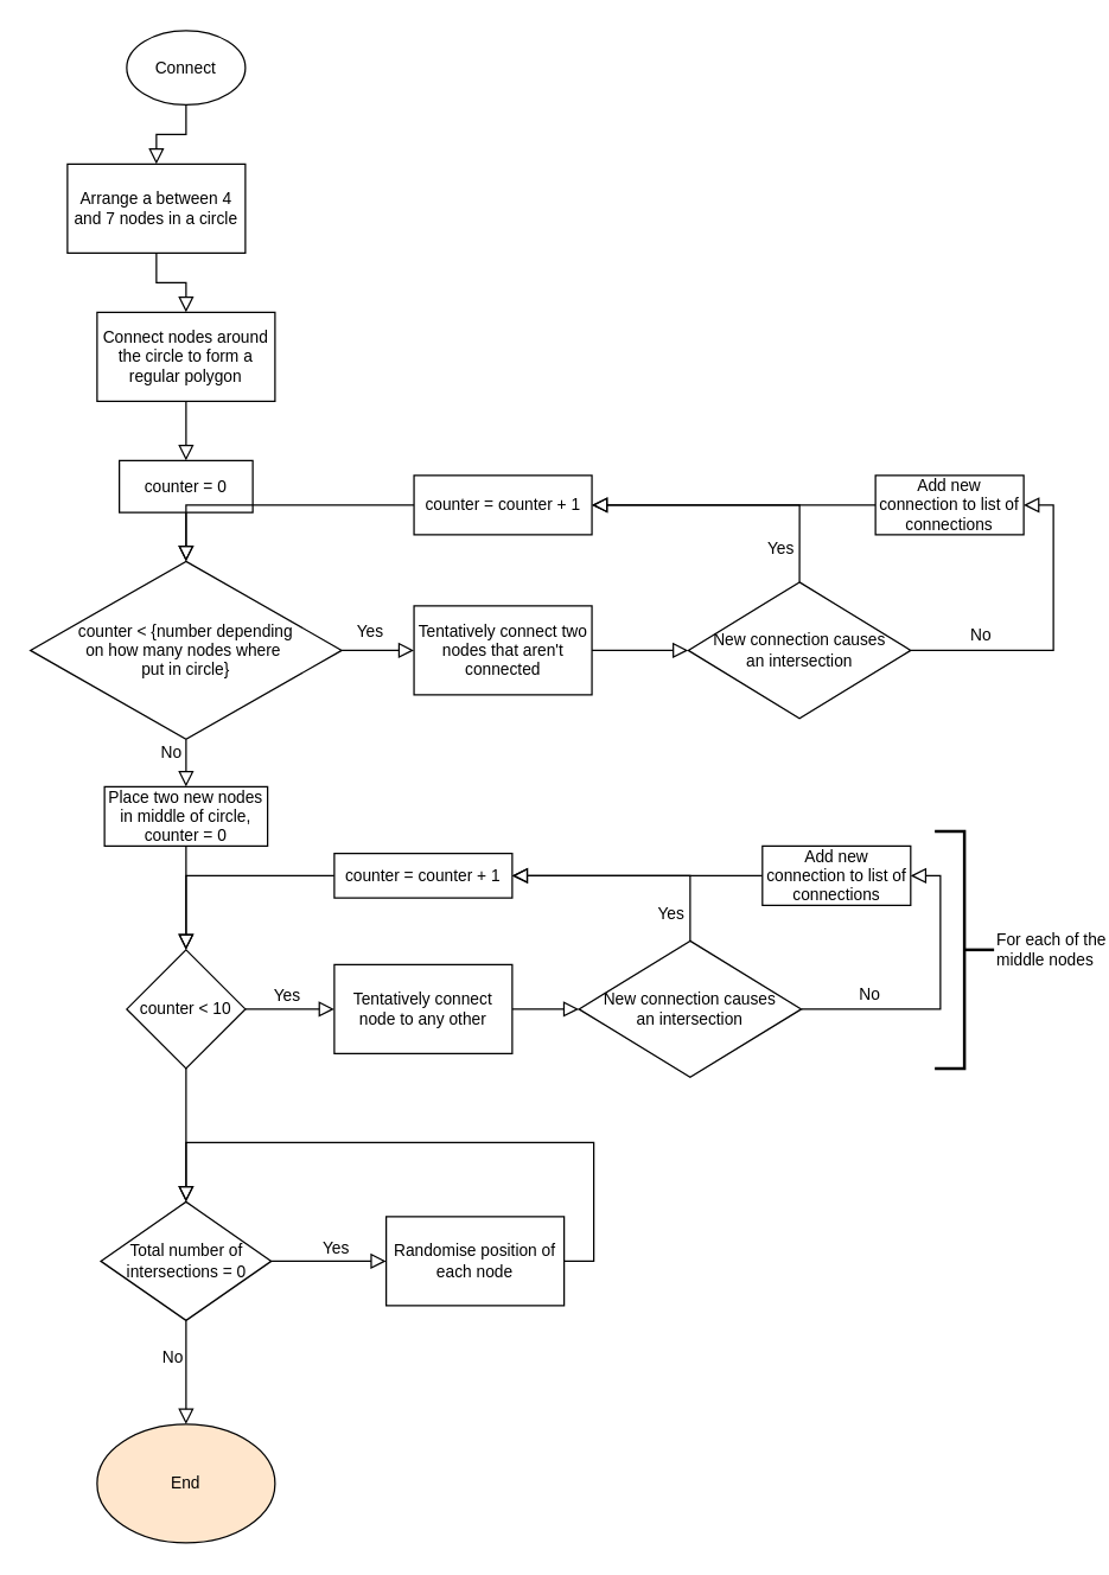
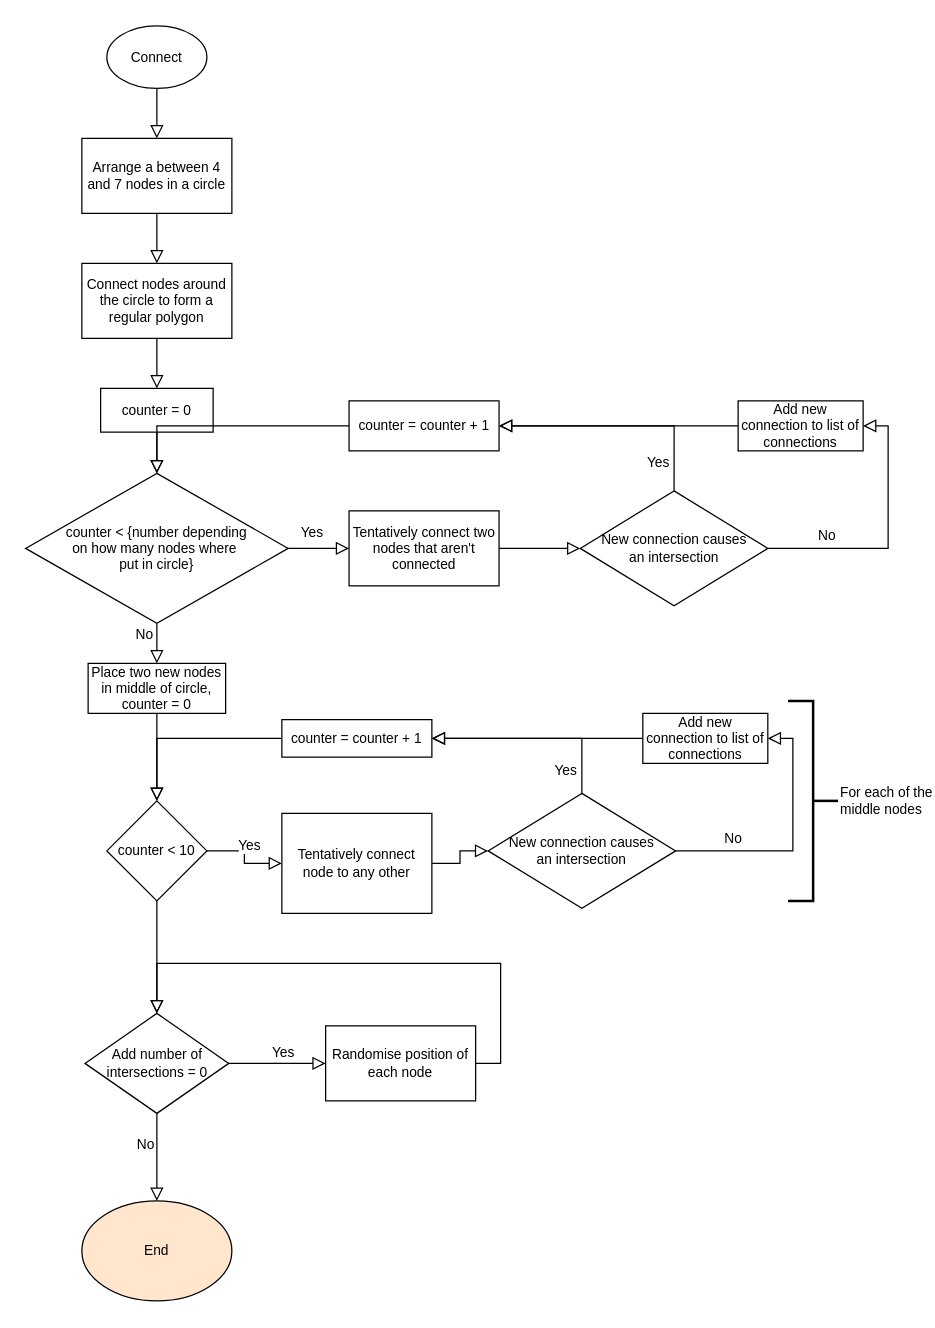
  <mxCell id="0" />
  <mxCell id="1" parent="0" />
  <mxCell id="2" value="" style="edgeStyle=orthogonalEdgeStyle;shape=connector;rounded=0;orthogonalLoop=1;jettySize=auto;html=1;shadow=0;labelBackgroundColor=none;strokeColor=default;strokeWidth=1;align=center;verticalAlign=middle;fontFamily=Helvetica;fontSize=11;fontColor=default;endArrow=block;endFill=0;endSize=8;" edge="1" parent="1" source="3" target="5"><mxGeometry relative="1" as="geometry" /></mxCell>
  <mxCell id="3" value="Connect" style="ellipse;whiteSpace=wrap;html=1;fontFamily=Helvetica;fontSize=11;fontColor=default;" vertex="1" parent="1"><mxGeometry x="85" y="20" width="80" height="50" as="geometry" /></mxCell>
  <mxCell id="4" value="" style="edgeStyle=orthogonalEdgeStyle;shape=connector;rounded=0;orthogonalLoop=1;jettySize=auto;html=1;shadow=0;labelBackgroundColor=none;strokeColor=default;strokeWidth=1;align=center;verticalAlign=middle;fontFamily=Helvetica;fontSize=11;fontColor=default;endArrow=block;endFill=0;endSize=8;deletable=1;" edge="1" parent="1" source="5" target="7"><mxGeometry relative="1" as="geometry" /></mxCell>
- <mxCell id="5" value="Arrange a between 4 and 7 nodes in a circle" style="whiteSpace=wrap;html=1;fontSize=11;" vertex="1" parent="1"><mxGeometry x="45" y="110" width="120" height="60" as="geometry" /></mxCell>
+ <mxCell id="5" value="Arrange a between 4 and 7 nodes in a circle" style="whiteSpace=wrap;html=1;fontSize=11;" vertex="1" parent="1"><mxGeometry x="65" y="110" width="120" height="60" as="geometry" /></mxCell>
  <mxCell id="6" value="" style="edgeStyle=orthogonalEdgeStyle;shape=connector;rounded=0;orthogonalLoop=1;jettySize=auto;html=1;shadow=0;labelBackgroundColor=none;strokeColor=default;strokeWidth=1;align=center;verticalAlign=middle;fontFamily=Helvetica;fontSize=11;fontColor=default;endArrow=block;endFill=0;endSize=8;" edge="1" parent="1" source="7" target="9"><mxGeometry relative="1" as="geometry" /></mxCell>
  <mxCell id="7" value="Connect nodes around the circle to form a regular polygon" style="whiteSpace=wrap;html=1;fontSize=11;" vertex="1" parent="1"><mxGeometry x="65" y="210" width="120" height="60" as="geometry" /></mxCell>
  <mxCell id="8" value="" style="edgeStyle=orthogonalEdgeStyle;shape=connector;rounded=0;orthogonalLoop=1;jettySize=auto;html=1;shadow=0;labelBackgroundColor=none;strokeColor=default;strokeWidth=1;align=center;verticalAlign=middle;fontFamily=Helvetica;fontSize=11;fontColor=default;endArrow=block;endFill=0;endSize=8;" edge="1" parent="1" source="9" target="14"><mxGeometry relative="1" as="geometry" /></mxCell>
  <mxCell id="9" value="counter = 0" style="whiteSpace=wrap;html=1;fontSize=11;" vertex="1" parent="1"><mxGeometry x="80" y="310" width="90" height="35" as="geometry" /></mxCell>
  <mxCell id="10" value="" style="edgeStyle=orthogonalEdgeStyle;shape=connector;rounded=0;orthogonalLoop=1;jettySize=auto;html=1;shadow=0;labelBackgroundColor=none;strokeColor=default;strokeWidth=1;align=center;verticalAlign=middle;fontFamily=Helvetica;fontSize=11;fontColor=default;endArrow=block;endFill=0;endSize=8;" edge="1" parent="1" source="14" target="16"><mxGeometry relative="1" as="geometry" /></mxCell>
  <mxCell id="11" value="Yes" style="edgeLabel;html=1;align=center;verticalAlign=middle;resizable=0;points=[];fontSize=11;fontFamily=Helvetica;fontColor=default;" vertex="1" connectable="0" parent="10"><mxGeometry x="-0.264" y="3" relative="1" as="geometry"><mxPoint y="-11" as="offset" /></mxGeometry></mxCell>
  <mxCell id="12" style="edgeStyle=orthogonalEdgeStyle;shape=connector;rounded=0;orthogonalLoop=1;jettySize=auto;html=1;exitX=0.5;exitY=1;exitDx=0;exitDy=0;entryX=0.5;entryY=0;entryDx=0;entryDy=0;shadow=0;labelBackgroundColor=none;strokeColor=default;strokeWidth=1;align=center;verticalAlign=middle;fontFamily=Helvetica;fontSize=11;fontColor=default;endArrow=block;endFill=0;endSize=8;" edge="1" parent="1" source="14" target="27"><mxGeometry relative="1" as="geometry" /></mxCell>
  <mxCell id="13" value="No" style="edgeLabel;html=1;align=center;verticalAlign=middle;resizable=0;points=[];fontSize=11;fontFamily=Helvetica;fontColor=default;" vertex="1" connectable="0" parent="12"><mxGeometry x="-0.283" y="-1" relative="1" as="geometry"><mxPoint x="-10" y="-3" as="offset" /></mxGeometry></mxCell>
  <mxCell id="14" value="&lt;blockquote style=&quot;margin: 0 0 0 40px; border: none; padding: 0px;&quot;&gt;&lt;/blockquote&gt;&lt;span style=&quot;background-color: initial;&quot;&gt;&lt;div style=&quot;&quot;&gt;&lt;span style=&quot;background-color: initial;&quot;&gt;counter &amp;lt; {number depending&lt;/span&gt;&lt;/div&gt;&lt;div style=&quot;&quot;&gt;&lt;span style=&quot;background-color: initial;&quot;&gt;on&amp;nbsp;&lt;/span&gt;&lt;span style=&quot;background-color: initial;&quot;&gt;how many nodes where&amp;nbsp;&lt;/span&gt;&lt;/div&gt;&lt;div style=&quot;&quot;&gt;&lt;span style=&quot;background-color: initial;&quot;&gt;put in circle}&lt;/span&gt;&lt;/div&gt;&lt;/span&gt;" style="rhombus;whiteSpace=wrap;html=1;fontSize=11;" vertex="1" parent="1"><mxGeometry x="20" y="378" width="210" height="120" as="geometry" /></mxCell>
  <mxCell id="15" value="" style="edgeStyle=orthogonalEdgeStyle;shape=connector;rounded=0;orthogonalLoop=1;jettySize=auto;html=1;shadow=0;labelBackgroundColor=none;strokeColor=default;strokeWidth=1;align=center;verticalAlign=middle;fontFamily=Helvetica;fontSize=11;fontColor=default;endArrow=block;endFill=0;endSize=8;" edge="1" parent="1" source="16" target="21"><mxGeometry relative="1" as="geometry" /></mxCell>
  <mxCell id="16" value="Tentatively connect two nodes that aren't connected" style="whiteSpace=wrap;html=1;fontSize=11;" vertex="1" parent="1"><mxGeometry x="278.75" y="408" width="120" height="60" as="geometry" /></mxCell>
  <mxCell id="17" value="" style="edgeStyle=orthogonalEdgeStyle;shape=connector;rounded=0;orthogonalLoop=1;jettySize=auto;html=1;shadow=0;labelBackgroundColor=none;strokeColor=default;strokeWidth=1;align=center;verticalAlign=middle;fontFamily=Helvetica;fontSize=11;fontColor=default;endArrow=block;endFill=0;endSize=8;entryX=1;entryY=0.5;entryDx=0;entryDy=0;exitX=0.5;exitY=0;exitDx=0;exitDy=0;" edge="1" parent="1" source="21" target="25"><mxGeometry relative="1" as="geometry" /></mxCell>
  <mxCell id="18" value="Yes" style="edgeLabel;html=1;align=center;verticalAlign=middle;resizable=0;points=[];fontSize=11;fontFamily=Helvetica;fontColor=default;" vertex="1" connectable="0" parent="17"><mxGeometry x="0.042" relative="1" as="geometry"><mxPoint x="35" y="28" as="offset" /></mxGeometry></mxCell>
  <mxCell id="19" style="edgeStyle=orthogonalEdgeStyle;shape=connector;rounded=0;orthogonalLoop=1;jettySize=auto;html=1;exitX=1;exitY=0.5;exitDx=0;exitDy=0;entryX=1;entryY=0.5;entryDx=0;entryDy=0;shadow=0;labelBackgroundColor=none;strokeColor=default;strokeWidth=1;align=center;verticalAlign=middle;fontFamily=Helvetica;fontSize=11;fontColor=default;endArrow=block;endFill=0;endSize=8;" edge="1" parent="1" source="21" target="23"><mxGeometry relative="1" as="geometry" /></mxCell>
  <mxCell id="20" value="No" style="edgeLabel;html=1;align=center;verticalAlign=middle;resizable=0;points=[];fontSize=11;fontFamily=Helvetica;fontColor=default;" vertex="1" connectable="0" parent="19"><mxGeometry x="-0.566" y="2" relative="1" as="geometry"><mxPoint x="1" y="-9" as="offset" /></mxGeometry></mxCell>
  <mxCell id="21" value="New connection causes&lt;br&gt;an intersection" style="rhombus;whiteSpace=wrap;html=1;fontSize=11;" vertex="1" parent="1"><mxGeometry x="463.75" y="392" width="150" height="92" as="geometry" /></mxCell>
  <mxCell id="22" style="edgeStyle=orthogonalEdgeStyle;shape=connector;rounded=0;orthogonalLoop=1;jettySize=auto;html=1;exitX=0;exitY=0.5;exitDx=0;exitDy=0;entryX=1;entryY=0.5;entryDx=0;entryDy=0;shadow=0;labelBackgroundColor=none;strokeColor=default;strokeWidth=1;align=center;verticalAlign=middle;fontFamily=Helvetica;fontSize=11;fontColor=default;endArrow=block;endFill=0;endSize=8;" edge="1" parent="1" source="23" target="25"><mxGeometry relative="1" as="geometry" /></mxCell>
  <mxCell id="23" value="Add new connection to list of connections" style="rounded=0;whiteSpace=wrap;html=1;fontFamily=Helvetica;fontSize=11;fontColor=default;" vertex="1" parent="1"><mxGeometry x="590" y="320" width="100" height="40" as="geometry" /></mxCell>
  <mxCell id="24" style="edgeStyle=orthogonalEdgeStyle;shape=connector;rounded=0;orthogonalLoop=1;jettySize=auto;html=1;entryX=0.5;entryY=0;entryDx=0;entryDy=0;shadow=0;labelBackgroundColor=none;strokeColor=default;strokeWidth=1;align=center;verticalAlign=middle;fontFamily=Helvetica;fontSize=11;fontColor=default;endArrow=block;endFill=0;endSize=8;" edge="1" parent="1" source="25" target="14"><mxGeometry relative="1" as="geometry" /></mxCell>
  <mxCell id="25" value="counter = counter + 1" style="whiteSpace=wrap;html=1;fontSize=11;" vertex="1" parent="1"><mxGeometry x="278.75" y="320" width="120" height="40" as="geometry" /></mxCell>
  <mxCell id="26" value="" style="edgeStyle=orthogonalEdgeStyle;shape=connector;rounded=0;orthogonalLoop=1;jettySize=auto;html=1;shadow=0;labelBackgroundColor=none;strokeColor=default;strokeWidth=1;align=center;verticalAlign=middle;fontFamily=Helvetica;fontSize=11;fontColor=default;endArrow=block;endFill=0;endSize=8;" edge="1" parent="1" source="27" target="31"><mxGeometry relative="1" as="geometry" /></mxCell>
  <mxCell id="27" value="Place two new nodes in middle of circle, counter = 0" style="whiteSpace=wrap;html=1;fontSize=11;" vertex="1" parent="1"><mxGeometry x="70" y="530" width="110" height="40" as="geometry" /></mxCell>
  <mxCell id="28" value="" style="edgeStyle=orthogonalEdgeStyle;shape=connector;rounded=0;orthogonalLoop=1;jettySize=auto;html=1;shadow=0;labelBackgroundColor=none;strokeColor=default;strokeWidth=1;align=center;verticalAlign=middle;fontFamily=Helvetica;fontSize=11;fontColor=default;endArrow=block;endFill=0;endSize=8;" edge="1" parent="1" source="31" target="33"><mxGeometry relative="1" as="geometry" /></mxCell>
  <mxCell id="29" value="Yes" style="edgeLabel;html=1;align=center;verticalAlign=middle;resizable=0;points=[];fontSize=11;fontFamily=Helvetica;fontColor=default;" vertex="1" connectable="0" parent="28"><mxGeometry x="-0.085" y="3" relative="1" as="geometry"><mxPoint y="-7" as="offset" /></mxGeometry></mxCell>
  <mxCell id="30" value="" style="edgeStyle=orthogonalEdgeStyle;shape=connector;rounded=0;orthogonalLoop=1;jettySize=auto;html=1;shadow=0;labelBackgroundColor=none;strokeColor=default;strokeWidth=1;align=center;verticalAlign=middle;fontFamily=Helvetica;fontSize=11;fontColor=default;endArrow=block;endFill=0;endSize=8;" edge="1" parent="1" source="31" target="48"><mxGeometry relative="1" as="geometry" /></mxCell>
  <mxCell id="31" value="counter &amp;lt; 10" style="rhombus;whiteSpace=wrap;html=1;fontSize=11;" vertex="1" parent="1"><mxGeometry x="85" y="640" width="80" height="80" as="geometry" /></mxCell>
  <mxCell id="32" style="edgeStyle=orthogonalEdgeStyle;shape=connector;rounded=0;orthogonalLoop=1;jettySize=auto;html=1;exitX=1;exitY=0.5;exitDx=0;exitDy=0;entryX=0;entryY=0.5;entryDx=0;entryDy=0;shadow=0;labelBackgroundColor=none;strokeColor=default;strokeWidth=1;align=center;verticalAlign=middle;fontFamily=Helvetica;fontSize=11;fontColor=default;endArrow=block;endFill=0;endSize=8;" edge="1" parent="1" source="33" target="39"><mxGeometry relative="1" as="geometry" /></mxCell>
- <mxCell id="33" value="Tentatively connect node to any other" style="whiteSpace=wrap;html=1;fontSize=11;" vertex="1" parent="1"><mxGeometry x="225" y="650" width="120" height="60" as="geometry" /></mxCell>
+ <mxCell id="33" value="Tentatively connect node to any other" style="whiteSpace=wrap;html=1;fontSize=11;" vertex="1" parent="1"><mxGeometry x="225" y="650" width="120" height="80" as="geometry" /></mxCell>
  <mxCell id="34" value="For each of the&lt;br&gt;middle nodes" style="strokeWidth=2;html=1;shape=mxgraph.flowchart.annotation_2;align=left;labelPosition=right;pointerEvents=1;fontFamily=Helvetica;fontSize=11;fontColor=default;rotation=0;flipH=1;" vertex="1" parent="1"><mxGeometry x="630" y="560" width="40" height="160" as="geometry" /></mxCell>
  <mxCell id="35" style="edgeStyle=orthogonalEdgeStyle;shape=connector;rounded=0;orthogonalLoop=1;jettySize=auto;html=1;exitX=1;exitY=0.5;exitDx=0;exitDy=0;entryX=1;entryY=0.5;entryDx=0;entryDy=0;shadow=0;labelBackgroundColor=none;strokeColor=default;strokeWidth=1;align=center;verticalAlign=middle;fontFamily=Helvetica;fontSize=11;fontColor=default;endArrow=block;endFill=0;endSize=8;" edge="1" source="39" target="41" parent="1"><mxGeometry relative="1" as="geometry" /></mxCell>
  <mxCell id="36" value="No" style="edgeLabel;html=1;align=center;verticalAlign=middle;resizable=0;points=[];fontSize=11;fontFamily=Helvetica;fontColor=default;" vertex="1" connectable="0" parent="35"><mxGeometry x="-0.566" y="2" relative="1" as="geometry"><mxPoint x="1" y="-9" as="offset" /></mxGeometry></mxCell>
  <mxCell id="37" style="edgeStyle=orthogonalEdgeStyle;shape=connector;rounded=0;orthogonalLoop=1;jettySize=auto;html=1;exitX=0.5;exitY=0;exitDx=0;exitDy=0;entryX=1;entryY=0.5;entryDx=0;entryDy=0;shadow=0;labelBackgroundColor=none;strokeColor=default;strokeWidth=1;align=center;verticalAlign=middle;fontFamily=Helvetica;fontSize=11;fontColor=default;endArrow=block;endFill=0;endSize=8;" edge="1" parent="1" source="39" target="43"><mxGeometry relative="1" as="geometry" /></mxCell>
  <mxCell id="38" value="Yes" style="edgeLabel;html=1;align=center;verticalAlign=middle;resizable=0;points=[];fontSize=11;fontFamily=Helvetica;fontColor=default;" vertex="1" connectable="0" parent="37"><mxGeometry x="-0.684" y="1" relative="1" as="geometry"><mxPoint x="-13" y="7" as="offset" /></mxGeometry></mxCell>
  <mxCell id="39" value="New connection causes&lt;br&gt;an intersection" style="rhombus;whiteSpace=wrap;html=1;fontSize=11;" vertex="1" parent="1"><mxGeometry x="390" y="634" width="150" height="92" as="geometry" /></mxCell>
  <mxCell id="40" style="edgeStyle=orthogonalEdgeStyle;shape=connector;rounded=0;orthogonalLoop=1;jettySize=auto;html=1;exitX=0;exitY=0.5;exitDx=0;exitDy=0;entryX=1;entryY=0.5;entryDx=0;entryDy=0;shadow=0;labelBackgroundColor=none;strokeColor=default;strokeWidth=1;align=center;verticalAlign=middle;fontFamily=Helvetica;fontSize=11;fontColor=default;endArrow=block;endFill=0;endSize=8;" edge="1" source="41" target="43" parent="1"><mxGeometry relative="1" as="geometry" /></mxCell>
  <mxCell id="41" value="Add new connection to list of connections" style="rounded=0;whiteSpace=wrap;html=1;fontFamily=Helvetica;fontSize=11;fontColor=default;" vertex="1" parent="1"><mxGeometry x="513.75" y="570" width="100" height="40" as="geometry" /></mxCell>
  <mxCell id="42" style="edgeStyle=orthogonalEdgeStyle;shape=connector;rounded=0;orthogonalLoop=1;jettySize=auto;html=1;exitX=0;exitY=0.5;exitDx=0;exitDy=0;entryX=0.5;entryY=0;entryDx=0;entryDy=0;shadow=0;labelBackgroundColor=none;strokeColor=default;strokeWidth=1;align=center;verticalAlign=middle;fontFamily=Helvetica;fontSize=11;fontColor=default;endArrow=block;endFill=0;endSize=8;" edge="1" parent="1" source="43" target="31"><mxGeometry relative="1" as="geometry" /></mxCell>
  <mxCell id="43" value="counter = counter + 1" style="whiteSpace=wrap;html=1;fontSize=11;" vertex="1" parent="1"><mxGeometry x="225" y="575" width="120" height="30" as="geometry" /></mxCell>
  <mxCell id="44" value="" style="edgeStyle=orthogonalEdgeStyle;shape=connector;rounded=0;orthogonalLoop=1;jettySize=auto;html=1;shadow=0;labelBackgroundColor=none;strokeColor=default;strokeWidth=1;align=center;verticalAlign=middle;fontFamily=Helvetica;fontSize=11;fontColor=default;endArrow=block;endFill=0;endSize=8;" edge="1" parent="1" source="48" target="50"><mxGeometry relative="1" as="geometry" /></mxCell>
  <mxCell id="45" value="Yes" style="edgeLabel;html=1;align=center;verticalAlign=middle;resizable=0;points=[];fontSize=11;fontFamily=Helvetica;fontColor=default;" vertex="1" connectable="0" parent="44"><mxGeometry x="0.136" relative="1" as="geometry"><mxPoint x="-1" y="-10" as="offset" /></mxGeometry></mxCell>
  <mxCell id="46" style="edgeStyle=orthogonalEdgeStyle;shape=connector;rounded=0;orthogonalLoop=1;jettySize=auto;html=1;exitX=0.5;exitY=1;exitDx=0;exitDy=0;shadow=0;labelBackgroundColor=none;strokeColor=default;strokeWidth=1;align=center;verticalAlign=middle;fontFamily=Helvetica;fontSize=11;fontColor=default;endArrow=block;endFill=0;endSize=8;entryX=0.5;entryY=0;entryDx=0;entryDy=0;" edge="1" parent="1" source="48" target="51"><mxGeometry relative="1" as="geometry"><mxPoint x="125.037" y="950" as="targetPoint" /></mxGeometry></mxCell>
  <mxCell id="47" value="No" style="edgeLabel;html=1;align=center;verticalAlign=middle;resizable=0;points=[];fontSize=11;fontFamily=Helvetica;fontColor=default;" vertex="1" connectable="0" parent="46"><mxGeometry x="-0.376" y="4" relative="1" as="geometry"><mxPoint x="-14" y="2" as="offset" /></mxGeometry></mxCell>
- <mxCell id="48" value="Total number of intersections = 0" style="rhombus;whiteSpace=wrap;html=1;fontSize=11;" vertex="1" parent="1"><mxGeometry x="67.5" y="810" width="115" height="80" as="geometry" /></mxCell>
+ <mxCell id="48" value="Add number of intersections = 0" style="rhombus;whiteSpace=wrap;html=1;fontSize=11;" vertex="1" parent="1"><mxGeometry x="67.5" y="810" width="115" height="80" as="geometry" /></mxCell>
  <mxCell id="49" style="edgeStyle=orthogonalEdgeStyle;shape=connector;rounded=0;orthogonalLoop=1;jettySize=auto;html=1;exitX=1;exitY=0.5;exitDx=0;exitDy=0;entryX=0.5;entryY=0;entryDx=0;entryDy=0;shadow=0;labelBackgroundColor=none;strokeColor=default;strokeWidth=1;align=center;verticalAlign=middle;fontFamily=Helvetica;fontSize=11;fontColor=default;endArrow=block;endFill=0;endSize=8;" edge="1" parent="1" source="50" target="48"><mxGeometry relative="1" as="geometry"><Array as="points"><mxPoint x="400" y="850" /><mxPoint x="400" y="770" /><mxPoint x="125" y="770" /></Array></mxGeometry></mxCell>
  <mxCell id="50" value="Randomise position of each node" style="whiteSpace=wrap;html=1;fontSize=11;" vertex="1" parent="1"><mxGeometry x="260" y="820" width="120" height="60" as="geometry" /></mxCell>
  <mxCell id="51" value="End" style="ellipse;whiteSpace=wrap;html=1;fontFamily=Helvetica;fontSize=11;fontColor=default;fillColor=#ffe6cc;" vertex="1" parent="1"><mxGeometry x="65" y="960" width="120" height="80" as="geometry" /></mxCell>
